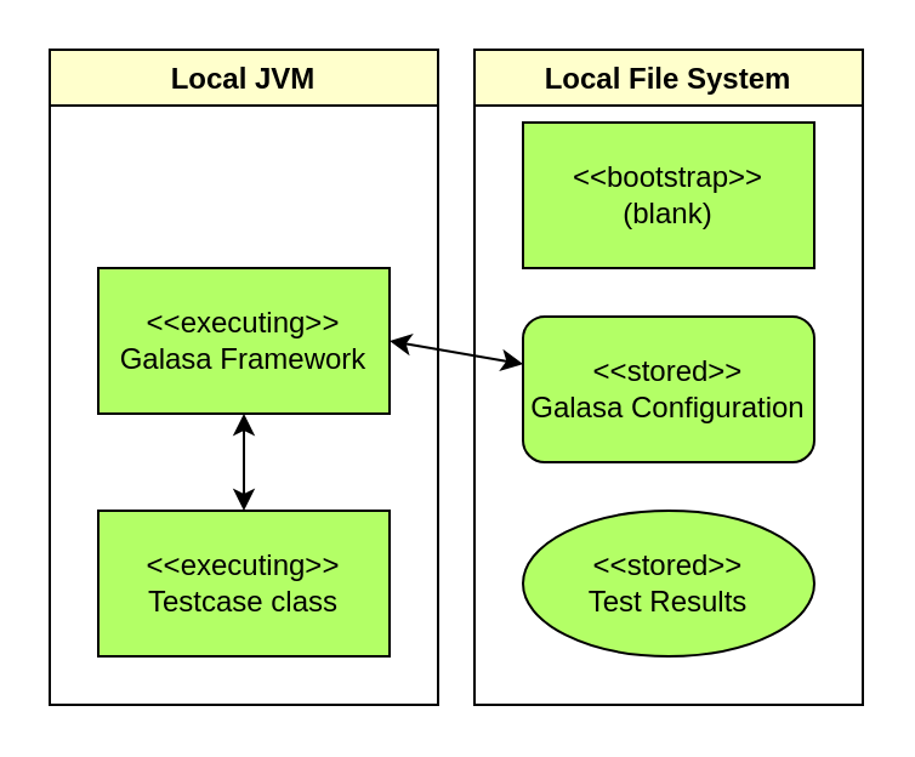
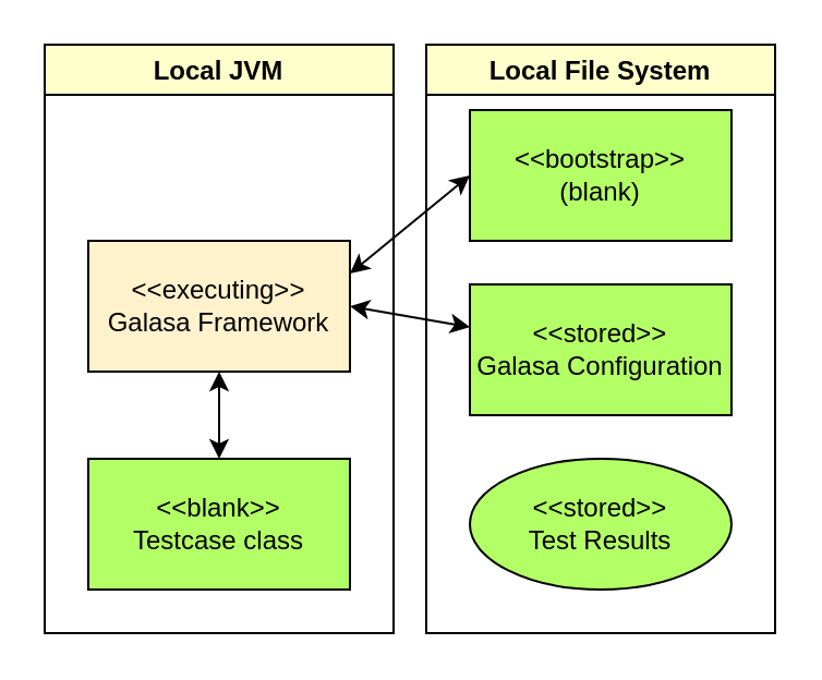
  <mxCell id="0" />
  <mxCell id="1" parent="0" />
  <mxCell id="2" value="Local File System" style="swimlane;fillColor=#FFFFCC;" parent="1" vertex="1"><mxGeometry x="195" y="20" width="160" height="270" as="geometry" /></mxCell>
  <mxCell id="3" value="&amp;lt;&amp;lt;bootstrap&amp;gt;&amp;gt;&lt;br&gt;(blank)" style="rounded=0;whiteSpace=wrap;html=1;fillColor=#B3FF66;" parent="2" vertex="1"><mxGeometry x="20" y="30" width="120" height="60" as="geometry" /></mxCell>
  <mxCell id="4" value="&amp;lt;&amp;lt;stored&amp;gt;&amp;gt;&lt;br&gt;Test Results" style="ellipse;whiteSpace=wrap;html=1;fillColor=#B3FF66;" parent="2" vertex="1"><mxGeometry x="20" y="190" width="120" height="60" as="geometry" /></mxCell>
- <mxCell id="5" value="&amp;lt;&amp;lt;stored&amp;gt;&amp;gt;&lt;br&gt;Galasa Configuration" style="whiteSpace=wrap;html=1;fillColor=#B3FF66;rounded=1;" parent="2" vertex="1"><mxGeometry x="20" y="110" width="120" height="60" as="geometry" /></mxCell>
- <mxCell id="6" value="&amp;lt;&amp;lt;executing&amp;gt;&amp;gt;&lt;br&gt;Testcase class" style="rounded=0;whiteSpace=wrap;html=1;fillColor=#B3FF66;" parent="1" vertex="1"><mxGeometry x="40" y="210" width="120" height="60" as="geometry" /></mxCell>
+ <mxCell id="5" value="&amp;lt;&amp;lt;stored&amp;gt;&amp;gt;&lt;br&gt;Galasa Configuration" style="rounded=0;whiteSpace=wrap;html=1;fillColor=#B3FF66;" parent="2" vertex="1"><mxGeometry x="20" y="110" width="120" height="60" as="geometry" /></mxCell>
+ <mxCell id="6" value="&amp;lt;&amp;lt;blank&amp;gt;&amp;gt;&lt;br&gt;Testcase class" style="rounded=0;whiteSpace=wrap;html=1;fillColor=#B3FF66;" parent="1" vertex="1"><mxGeometry x="40" y="210" width="120" height="60" as="geometry" /></mxCell>
  <mxCell id="7" value="Local JVM" style="swimlane;fillColor=#FFFFCC;" parent="1" vertex="1"><mxGeometry x="20" y="20" width="160" height="270" as="geometry" /></mxCell>
- <mxCell id="8" value="&amp;lt;&amp;lt;executing&amp;gt;&amp;gt;&lt;br&gt;Galasa Framework" style="rounded=0;whiteSpace=wrap;html=1;fillColor=#B3FF66;" parent="7" vertex="1"><mxGeometry x="20" y="90" width="120" height="60" as="geometry" /></mxCell>
+ <mxCell id="8" value="&amp;lt;&amp;lt;executing&amp;gt;&amp;gt;&lt;br&gt;Galasa Framework" style="rounded=0;whiteSpace=wrap;html=1;fillColor=#fff2cc;" parent="7" vertex="1"><mxGeometry x="20" y="90" width="120" height="60" as="geometry" /></mxCell>
  <mxCell id="9" value="" style="endArrow=classic;startArrow=classic;html=1;rounded=0;entryX=0.5;entryY=1;entryDx=0;entryDy=0;" parent="1" target="8" edge="1"><mxGeometry width="50" height="50" relative="1" as="geometry"><mxPoint x="100" y="210" as="sourcePoint" /><mxPoint x="375" y="50" as="targetPoint" /></mxGeometry></mxCell>
+ <mxCell id="10" value="" style="endArrow=classic;startArrow=classic;html=1;rounded=0;exitX=0;exitY=0.5;exitDx=0;exitDy=0;entryX=1;entryY=0.25;entryDx=0;entryDy=0;" parent="1" source="3" target="8" edge="1"><mxGeometry width="50" height="50" relative="1" as="geometry"><mxPoint x="305" y="220" as="sourcePoint" /><mxPoint x="165" y="120" as="targetPoint" /></mxGeometry></mxCell>
  <mxCell id="11" value="" style="endArrow=classic;startArrow=classic;html=1;rounded=0;entryX=1;entryY=0.5;entryDx=0;entryDy=0;" parent="1" source="5" target="8" edge="1"><mxGeometry width="50" height="50" relative="1" as="geometry"><mxPoint x="285" y="220" as="sourcePoint" /><mxPoint x="170" y="165" as="targetPoint" /></mxGeometry></mxCell>
